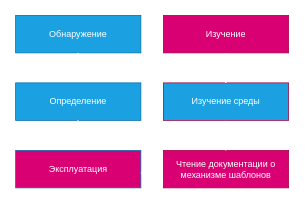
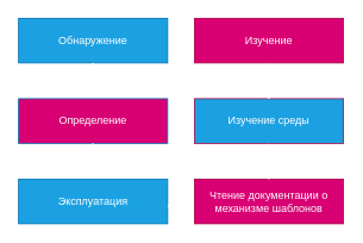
  <mxCell id="0" />
  <mxCell id="1" parent="0" />
  <mxCell id="2" value="Обнаружение" style="rounded=0;whiteSpace=wrap;fillColor=#1ba1e2;fontColor=#ffffff;strokeColor=#006EAF;" parent="1" vertex="1"><mxGeometry x="20" y="20" width="167" height="50" as="geometry" /></mxCell>
  <mxCell id="3" value="" style="endArrow=classic;endSize=8;startSize=8;jumpSize=7;strokeWidth=2;entryX=0.5;entryY=0;entryDx=0;entryDy=0;strokeColor=#FFFFFF;fillColor=#dae8fc;" parent="1" edge="1"><mxGeometry width="50" height="50" relative="1" as="geometry"><mxPoint x="103.28" y="70" as="sourcePoint" /><mxPoint x="103.21" y="110" as="targetPoint" /></mxGeometry></mxCell>
- <mxCell id="4" value="Определение" style="rounded=0;whiteSpace=wrap;fillColor=#1ba1e2;fontColor=#ffffff;strokeColor=#006EAF;" vertex="1" parent="1"><mxGeometry x="20" y="110" width="167" height="50" as="geometry" /></mxCell>
- <mxCell id="5" value="Эксплуатация" style="rounded=0;whiteSpace=wrap;fillColor=#d80073;fontColor=#ffffff;strokeColor=#006EAF;" vertex="1" parent="1"><mxGeometry x="20" y="200" width="167" height="50" as="geometry" /></mxCell>
+ <mxCell id="4" value="Определение" style="rounded=0;whiteSpace=wrap;fillColor=#d80073;fontColor=#ffffff;strokeColor=#006EAF;" vertex="1" parent="1"><mxGeometry x="20" y="110" width="167" height="50" as="geometry" /></mxCell>
+ <mxCell id="5" value="Эксплуатация" style="rounded=0;whiteSpace=wrap;fillColor=#1ba1e2;fontColor=#ffffff;strokeColor=#006EAF;" vertex="1" parent="1"><mxGeometry x="20" y="200" width="167" height="50" as="geometry" /></mxCell>
  <mxCell id="6" value="Чтение документации о&#10;механизме шаблонов" style="rounded=0;whiteSpace=wrap;fillColor=#d80073;fontColor=#ffffff;strokeColor=#A50040;" vertex="1" parent="1"><mxGeometry x="217" y="200" width="167" height="50" as="geometry" /></mxCell>
  <mxCell id="7" value="Изучение среды" style="rounded=0;whiteSpace=wrap;fillColor=#1ba1e2;fontColor=#ffffff;strokeColor=#A50040;" vertex="1" parent="1"><mxGeometry x="217" y="110" width="167" height="50" as="geometry" /></mxCell>
  <mxCell id="8" value="Изучение" style="rounded=0;whiteSpace=wrap;fillColor=#d80073;strokeColor=#A50040;fontColor=#ffffff;" vertex="1" parent="1"><mxGeometry x="217" y="20" width="167" height="50" as="geometry" /></mxCell>
  <mxCell id="9" value="" style="endArrow=classic;endSize=8;startSize=8;jumpSize=7;strokeWidth=2;entryX=0.5;entryY=0;entryDx=0;entryDy=0;strokeColor=#FFFFFF;fillColor=#dae8fc;" edge="1" parent="1"><mxGeometry width="50" height="50" relative="1" as="geometry"><mxPoint x="103.28" y="160" as="sourcePoint" /><mxPoint x="103.21" y="200" as="targetPoint" /></mxGeometry></mxCell>
  <mxCell id="10" value="" style="endArrow=classic;endSize=8;startSize=8;jumpSize=7;strokeWidth=2;entryX=-0.004;entryY=0.607;entryDx=0;entryDy=0;strokeColor=#FFFFFF;fillColor=#dae8fc;entryPerimeter=0;" edge="1" parent="1" target="6"><mxGeometry width="50" height="50" relative="1" as="geometry"><mxPoint x="187" y="230" as="sourcePoint" /><mxPoint x="197" y="270" as="targetPoint" /></mxGeometry></mxCell>
  <mxCell id="11" value="" style="endArrow=classic;endSize=8;startSize=8;jumpSize=7;strokeWidth=2;strokeColor=#FFFFFF;fillColor=#dae8fc;" edge="1" parent="1"><mxGeometry width="50" height="50" relative="1" as="geometry"><mxPoint x="300.27" y="200" as="sourcePoint" /><mxPoint x="300.2" y="160" as="targetPoint" /></mxGeometry></mxCell>
  <mxCell id="12" value="" style="endArrow=classic;endSize=8;startSize=8;jumpSize=7;strokeWidth=2;strokeColor=#FFFFFF;fillColor=#dae8fc;" edge="1" parent="1"><mxGeometry width="50" height="50" relative="1" as="geometry"><mxPoint x="300.27" y="110" as="sourcePoint" /><mxPoint x="300.2" y="70" as="targetPoint" /></mxGeometry></mxCell>
